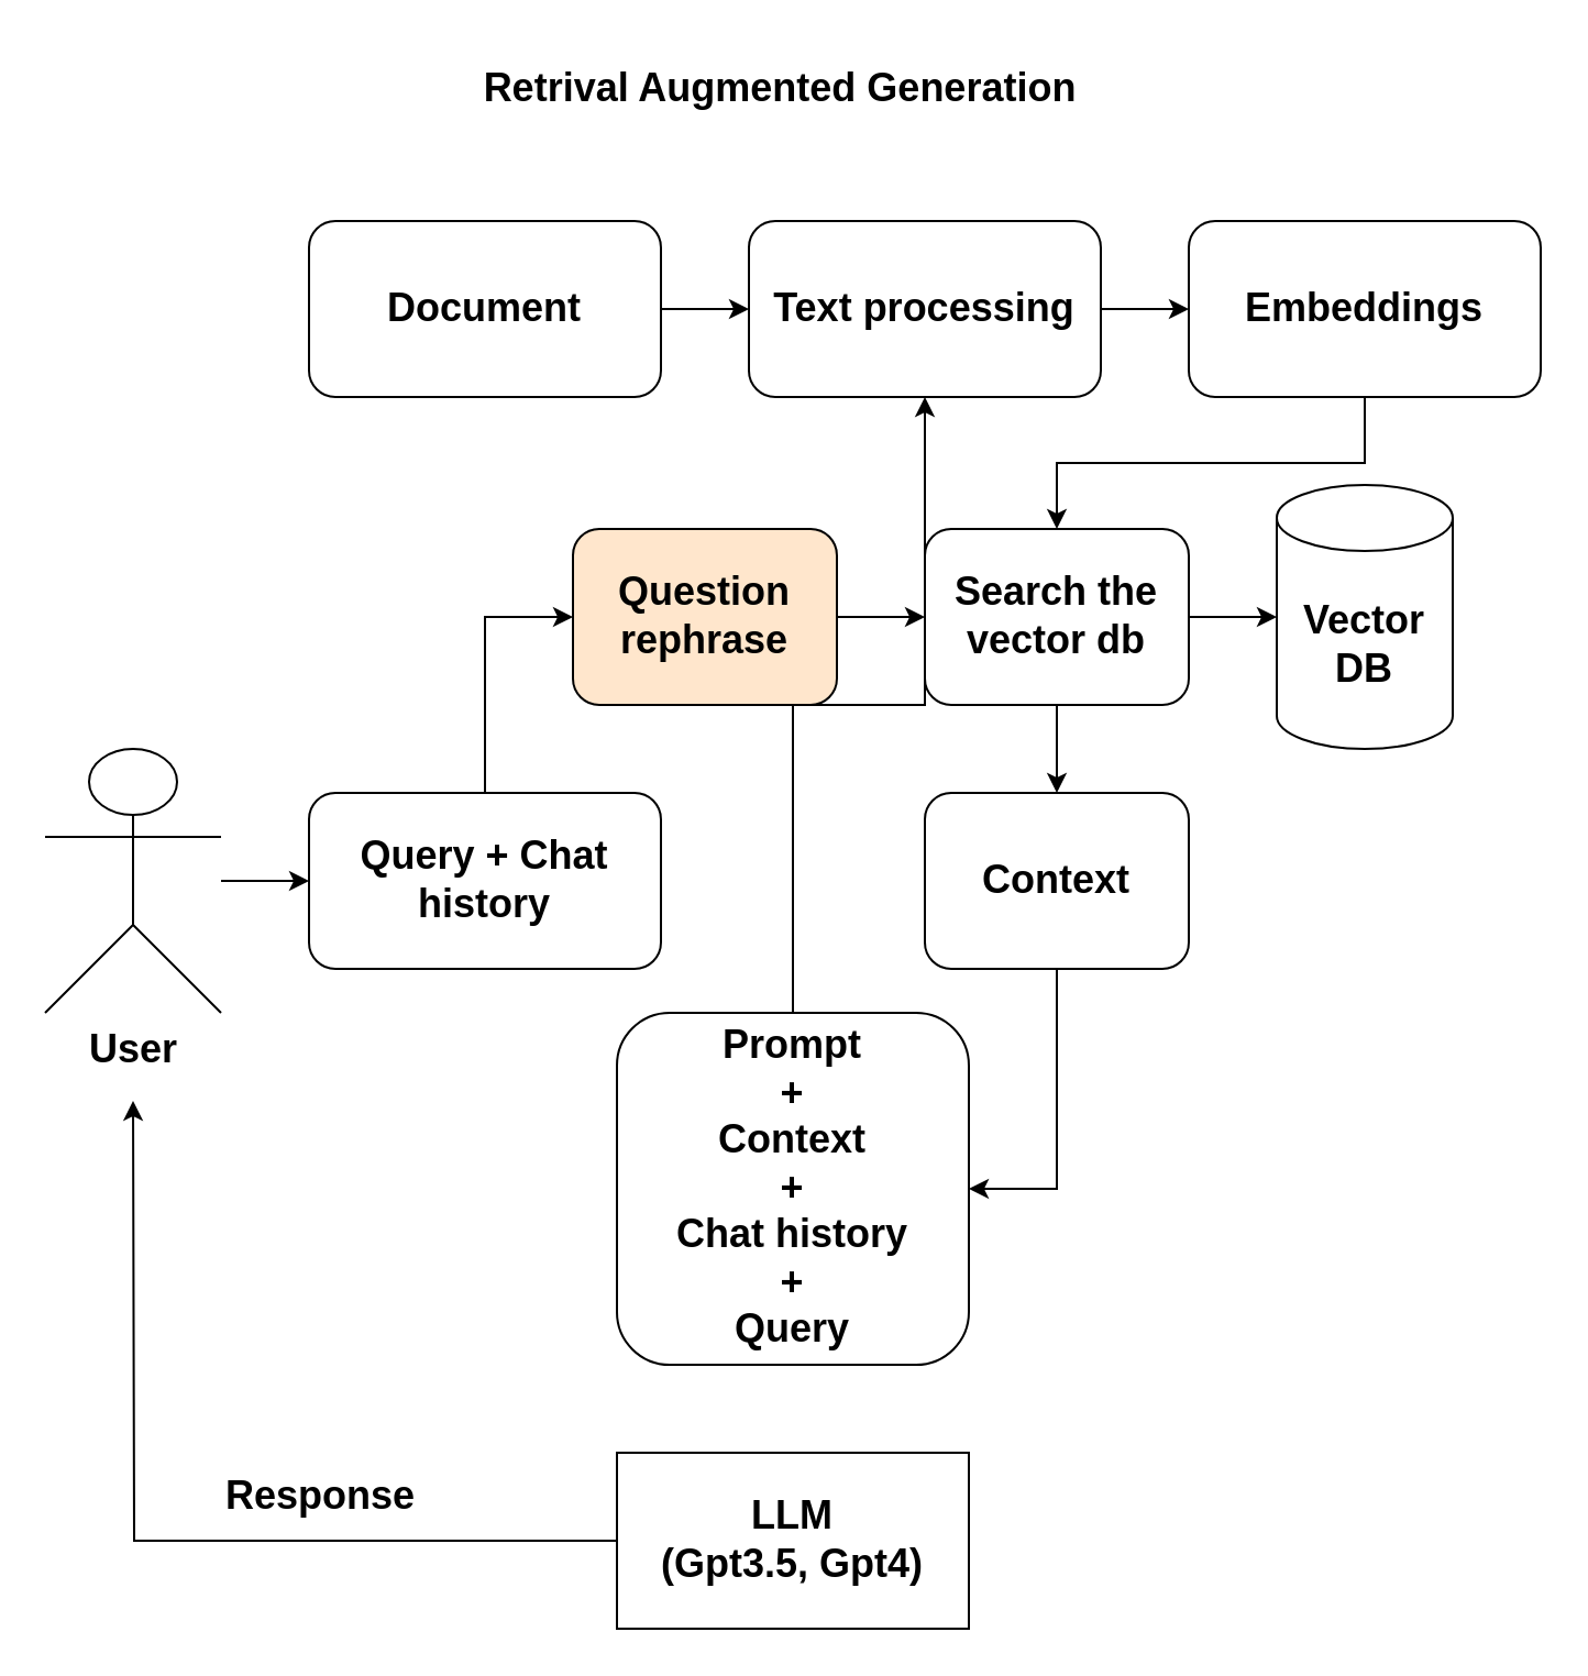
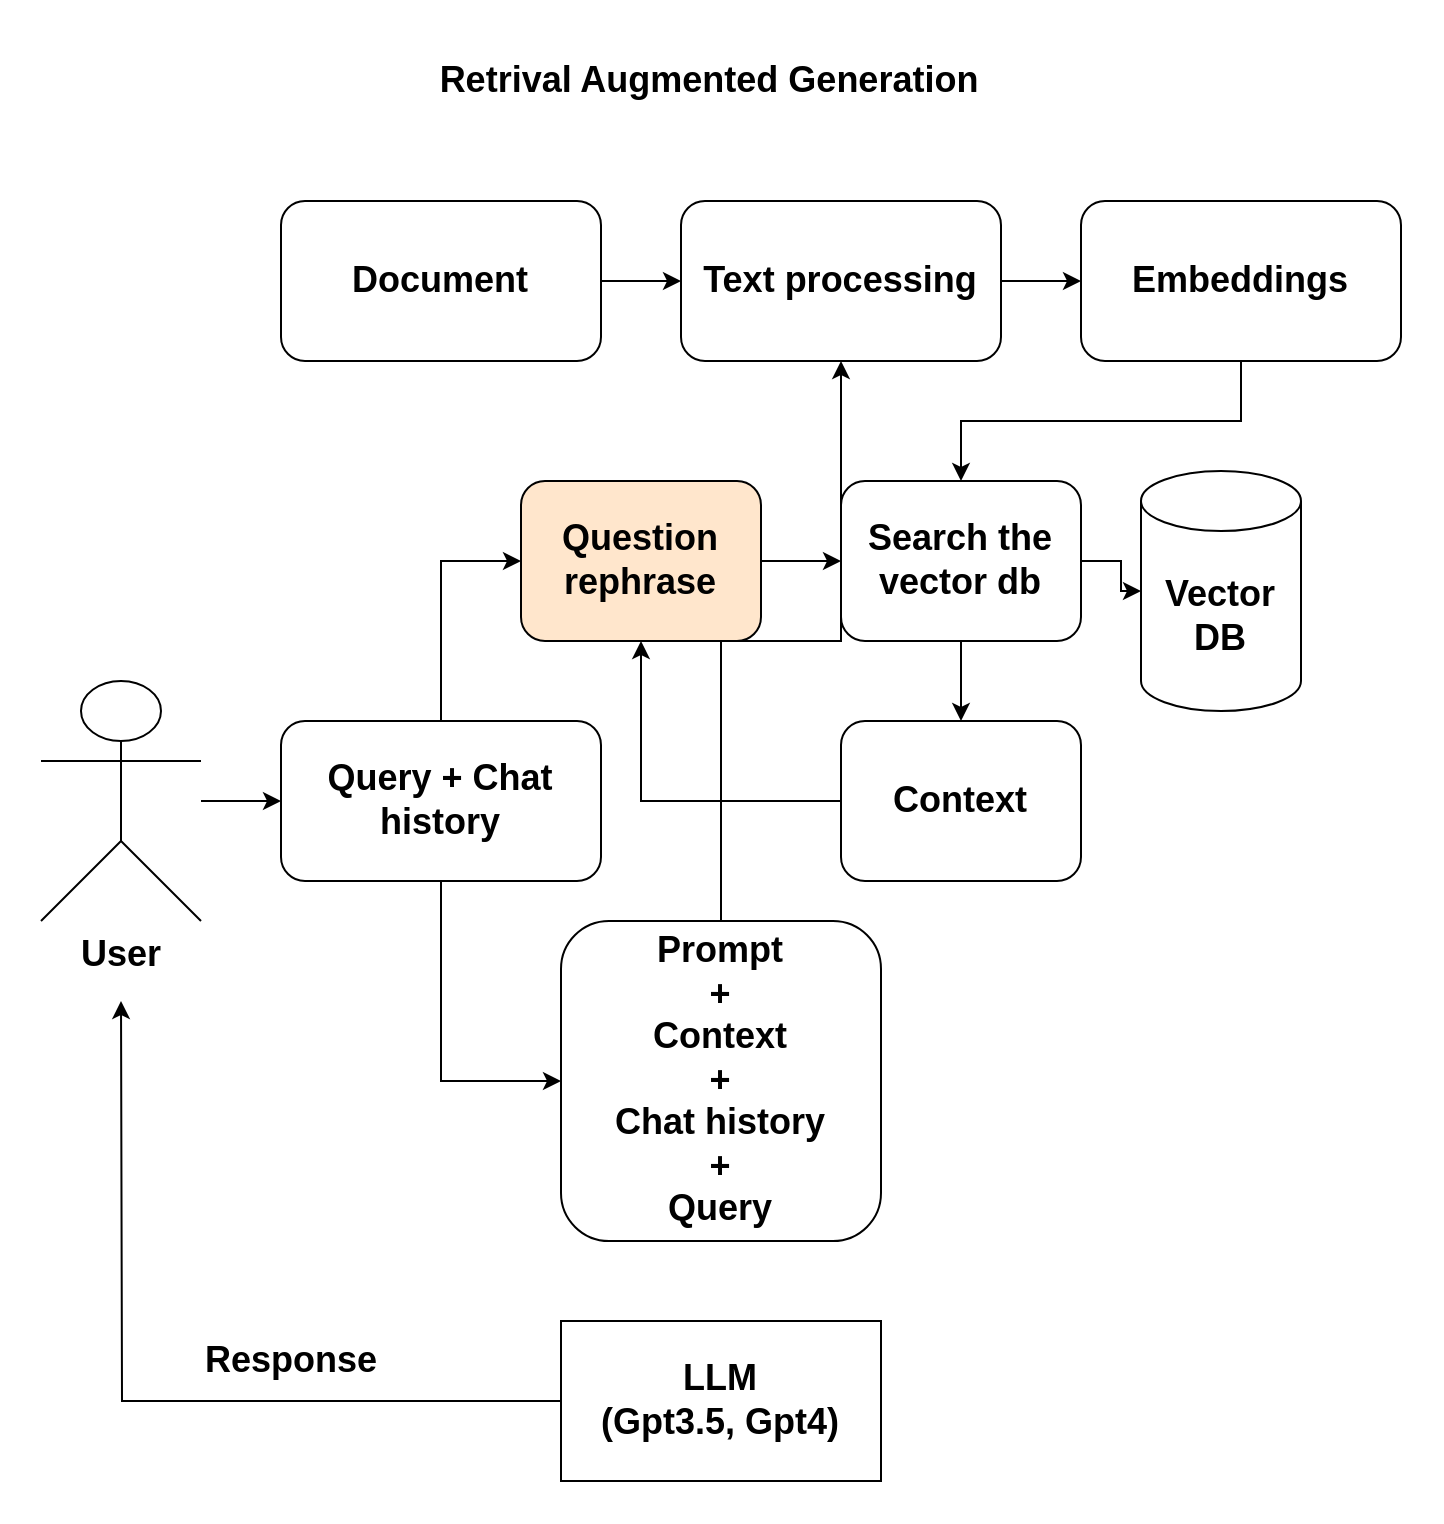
  <mxCell id="0" />
  <mxCell id="1" parent="0" />
  <mxCell id="2" value="" style="edgeStyle=orthogonalEdgeStyle;rounded=0;orthogonalLoop=1;jettySize=auto;html=1;" parent="1" source="3" target="5" edge="1"><mxGeometry relative="1" as="geometry" /></mxCell>
  <mxCell id="3" value="&lt;b&gt;&lt;font style=&quot;font-size: 18px;&quot;&gt;Document&lt;/font&gt;&lt;/b&gt;" style="rounded=1;whiteSpace=wrap;html=1;" parent="1" vertex="1"><mxGeometry x="140" y="100" width="160" height="80" as="geometry" /></mxCell>
  <mxCell id="4" value="" style="edgeStyle=orthogonalEdgeStyle;rounded=0;orthogonalLoop=1;jettySize=auto;html=1;" parent="1" source="5" target="7" edge="1"><mxGeometry relative="1" as="geometry" /></mxCell>
  <mxCell id="5" value="&lt;span style=&quot;font-size: 18px;&quot;&gt;&lt;b&gt;Text processing&lt;/b&gt;&lt;/span&gt;" style="rounded=1;whiteSpace=wrap;html=1;" parent="1" vertex="1"><mxGeometry x="340" y="100" width="160" height="80" as="geometry" /></mxCell>
  <mxCell id="6" value="" style="edgeStyle=orthogonalEdgeStyle;rounded=0;orthogonalLoop=1;jettySize=auto;html=1;" parent="1" source="7" target="18" edge="1"><mxGeometry relative="1" as="geometry" /></mxCell>
  <mxCell id="7" value="&lt;b&gt;&lt;font style=&quot;font-size: 18px;&quot;&gt;Embeddings&lt;/font&gt;&lt;/b&gt;" style="rounded=1;whiteSpace=wrap;html=1;" parent="1" vertex="1"><mxGeometry x="540" y="100" width="160" height="80" as="geometry" /></mxCell>
- <mxCell id="8" value="&lt;b&gt;&lt;font style=&quot;font-size: 18px;&quot;&gt;Vector DB&lt;/font&gt;&lt;/b&gt;" style="shape=cylinder3;whiteSpace=wrap;html=1;boundedLbl=1;backgroundOutline=1;size=15;" parent="1" vertex="1"><mxGeometry x="580" y="220" width="80" height="120" as="geometry" /></mxCell>
+ <mxCell id="8" value="&lt;b&gt;&lt;font style=&quot;font-size: 18px;&quot;&gt;Vector DB&lt;/font&gt;&lt;/b&gt;" style="shape=cylinder3;whiteSpace=wrap;html=1;boundedLbl=1;backgroundOutline=1;size=15;" parent="1" vertex="1"><mxGeometry x="570" y="235" width="80" height="120" as="geometry" /></mxCell>
  <mxCell id="9" value="" style="edgeStyle=orthogonalEdgeStyle;rounded=0;orthogonalLoop=1;jettySize=auto;html=1;" parent="1" source="10" target="13" edge="1"><mxGeometry relative="1" as="geometry" /></mxCell>
  <mxCell id="10" value="&lt;b&gt;&lt;font style=&quot;font-size: 18px;&quot;&gt;User&lt;/font&gt;&lt;/b&gt;" style="shape=umlActor;verticalLabelPosition=bottom;verticalAlign=top;html=1;outlineConnect=0;" parent="1" vertex="1"><mxGeometry x="20" y="340" width="80" height="120" as="geometry" /></mxCell>
  <mxCell id="11" style="edgeStyle=orthogonalEdgeStyle;rounded=0;orthogonalLoop=1;jettySize=auto;html=1;entryX=0;entryY=0.5;entryDx=0;entryDy=0;exitX=0.5;exitY=0;exitDx=0;exitDy=0;" parent="1" source="13" target="15" edge="1"><mxGeometry relative="1" as="geometry" /></mxCell>
+ <mxCell id="12" style="edgeStyle=orthogonalEdgeStyle;rounded=0;orthogonalLoop=1;jettySize=auto;html=1;entryX=0;entryY=0.5;entryDx=0;entryDy=0;" parent="1" source="13" target="22" edge="1"><mxGeometry relative="1" as="geometry" /></mxCell>
  <mxCell id="13" value="&lt;b&gt;&lt;font style=&quot;font-size: 18px;&quot;&gt;Query + Chat history&lt;/font&gt;&lt;/b&gt;" style="rounded=1;whiteSpace=wrap;html=1;" parent="1" vertex="1"><mxGeometry x="140" y="360" width="160" height="80" as="geometry" /></mxCell>
  <mxCell id="14" value="" style="edgeStyle=orthogonalEdgeStyle;rounded=0;orthogonalLoop=1;jettySize=auto;html=1;" parent="1" source="15" target="18" edge="1"><mxGeometry relative="1" as="geometry" /></mxCell>
  <mxCell id="15" value="&lt;b&gt;&lt;font style=&quot;font-size: 18px;&quot;&gt;Question rephrase&lt;/font&gt;&lt;/b&gt;" style="rounded=1;whiteSpace=wrap;html=1;fillColor=#ffe6cc;" parent="1" vertex="1"><mxGeometry x="260" y="240" width="120" height="80" as="geometry" /></mxCell>
  <mxCell id="16" value="" style="edgeStyle=orthogonalEdgeStyle;rounded=0;orthogonalLoop=1;jettySize=auto;html=1;" parent="1" source="18" target="8" edge="1"><mxGeometry relative="1" as="geometry" /></mxCell>
  <mxCell id="17" value="" style="edgeStyle=orthogonalEdgeStyle;rounded=0;orthogonalLoop=1;jettySize=auto;html=1;" parent="1" source="18" target="20" edge="1"><mxGeometry relative="1" as="geometry" /></mxCell>
  <mxCell id="18" value="&lt;b&gt;&lt;font style=&quot;font-size: 18px;&quot;&gt;Search the vector db&lt;/font&gt;&lt;/b&gt;" style="rounded=1;whiteSpace=wrap;html=1;" parent="1" vertex="1"><mxGeometry x="420" y="240" width="120" height="80" as="geometry" /></mxCell>
- <mxCell id="19" style="edgeStyle=orthogonalEdgeStyle;rounded=0;orthogonalLoop=1;jettySize=auto;html=1;entryX=1;entryY=0.5;entryDx=0;entryDy=0;" parent="1" source="20" target="22" edge="1"><mxGeometry relative="1" as="geometry" /></mxCell>
+ <mxCell id="19" style="edgeStyle=orthogonalEdgeStyle;rounded=0;orthogonalLoop=1;jettySize=auto;html=1;" parent="1" source="20" target="15" edge="1"><mxGeometry relative="1" as="geometry" /></mxCell>
  <mxCell id="20" value="&lt;b&gt;&lt;font style=&quot;font-size: 18px;&quot;&gt;Context&lt;/font&gt;&lt;/b&gt;" style="rounded=1;whiteSpace=wrap;html=1;" parent="1" vertex="1"><mxGeometry x="420" y="360" width="120" height="80" as="geometry" /></mxCell>
  <mxCell id="21" value="" style="edgeStyle=orthogonalEdgeStyle;rounded=0;orthogonalLoop=1;jettySize=auto;html=1;" parent="1" source="22" target="5" edge="1"><mxGeometry relative="1" as="geometry" /></mxCell>
  <mxCell id="22" value="&lt;b&gt;&lt;font style=&quot;font-size: 18px;&quot;&gt;Prompt&lt;br&gt;+&lt;br&gt;Context&lt;br&gt;+&lt;br&gt;Chat history&lt;br&gt;+&lt;br&gt;Query&lt;br&gt;&lt;/font&gt;&lt;/b&gt;" style="rounded=1;whiteSpace=wrap;html=1;" parent="1" vertex="1"><mxGeometry x="280" y="460" width="160" height="160" as="geometry" /></mxCell>
  <mxCell id="23" style="edgeStyle=orthogonalEdgeStyle;rounded=0;orthogonalLoop=1;jettySize=auto;html=1;" parent="1" source="24" edge="1"><mxGeometry relative="1" as="geometry"><mxPoint x="60" y="500" as="targetPoint" /></mxGeometry></mxCell>
  <mxCell id="24" value="&lt;b&gt;&lt;font style=&quot;font-size: 18px;&quot;&gt;LLM&lt;br&gt;(Gpt3.5, Gpt4)&lt;br&gt;&lt;/font&gt;&lt;/b&gt;" style="whiteSpace=wrap;html=1;rounded=0;" parent="1" vertex="1"><mxGeometry x="280" y="660" width="160" height="80" as="geometry" /></mxCell>
  <mxCell id="25" value="&lt;b&gt;&lt;font style=&quot;font-size: 18px;&quot;&gt;Response&lt;/font&gt;&lt;/b&gt;" style="text;html=1;align=center;verticalAlign=middle;resizable=0;points=[];autosize=1;strokeColor=none;fillColor=none;" parent="1" vertex="1"><mxGeometry x="90" y="660" width="110" height="40" as="geometry" /></mxCell>
  <mxCell id="26" value="&lt;b&gt;&lt;font style=&quot;font-size: 18px;&quot;&gt;Retrival Augmented Generation&lt;/font&gt;&lt;/b&gt;" style="text;html=1;align=center;verticalAlign=middle;resizable=0;points=[];autosize=1;strokeColor=none;fillColor=none;" vertex="1" parent="1"><mxGeometry x="209" y="20" width="290" height="40" as="geometry" /></mxCell>
